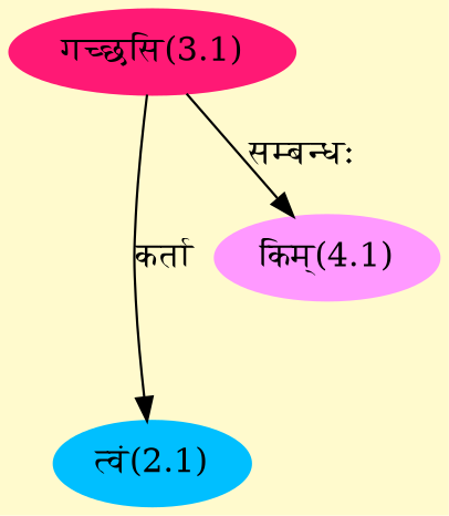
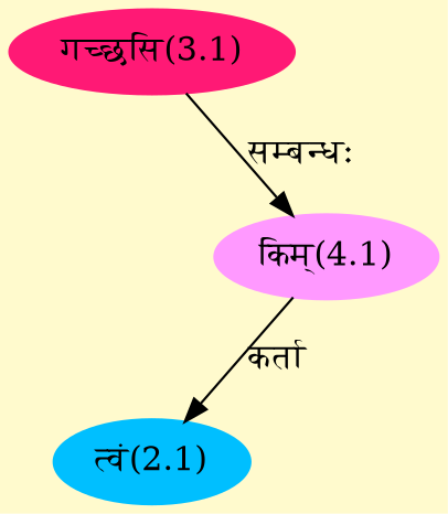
  digraph {
    bgcolor=lemonchiffon1
    compound=true
    rankdir=BT
    node [style=filled]
    edge [dir=back]
    n1 [color="#FF1975" label="गच्छसि(3.1)"]
    n2 [color="#00BFFF" label="त्वं(2.1)"]
    n3 [color="#FF99FF" label="किम्(4.1)"]
-   n2 -> n1 [label="कर्ता"]
+   n2 -> n3 [label="कर्ता"]
    n3 -> n1 [label="सम्बन्धः"]
  }
